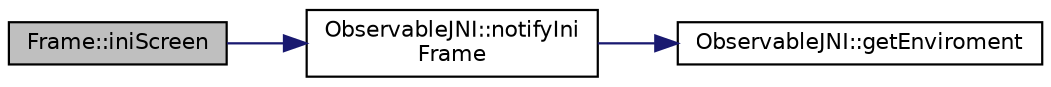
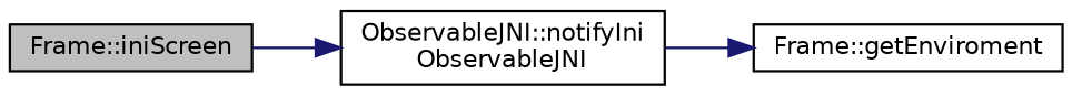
  digraph {
    rankdir=LR
    node [color=black fillcolor=white fontname=Helvetica fontsize=10 shape=record style=filled]
    edge [color=midnightblue fontname=Helvetica fontsize=10 labelfontname=Helvetica labelfontsize=10 style=solid]
    n1 [fillcolor=grey75 fontcolor=black height=0.2 label="Frame::iniScreen" width=0.4]
-   n2 [height=0.2 label="ObservableJNI::notifyIni\lFrame" width=0.4]
-   n3 [height=0.2 label="ObservableJNI::getEnviroment" width=0.4]
+   n2 [height=0.2 label="ObservableJNI::notifyIni\lObservableJNI" width=0.4]
+   n3 [height=0.2 label="Frame::getEnviroment" width=0.4]
    n1 -> n2
    n2 -> n3
  }
